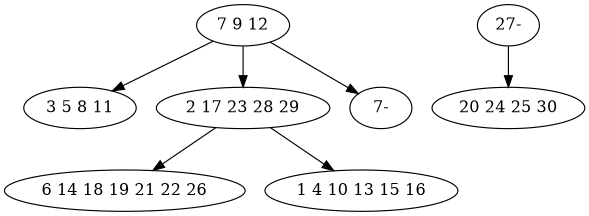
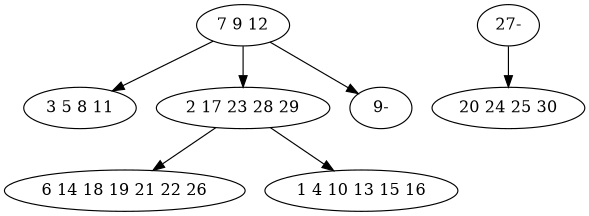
  digraph {
    n1 [label="7 9 12"]
    n2 [label="3 5 8 11"]
    n3 [label="2 17 23 28 29"]
-   n4 [label="7-"]
+   n4 [label="9-"]
    n5 [label="6 14 18 19 21 22 26"]
    n6 [label="1 4 10 13 15 16"]
    n7 [label="27-"]
    n8 [label="20 24 25 30"]
    n1 -> n2
    n1 -> n3
    n1 -> n4
    n3 -> n5
    n3 -> n6
    n7 -> n8
  }
